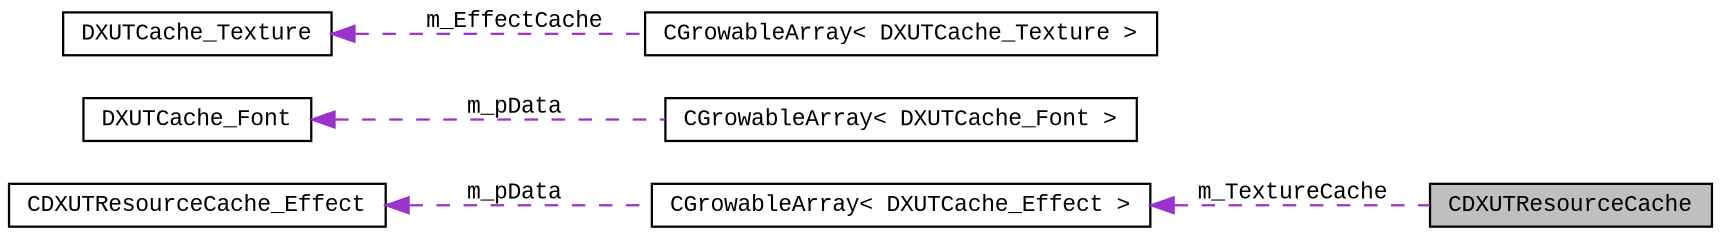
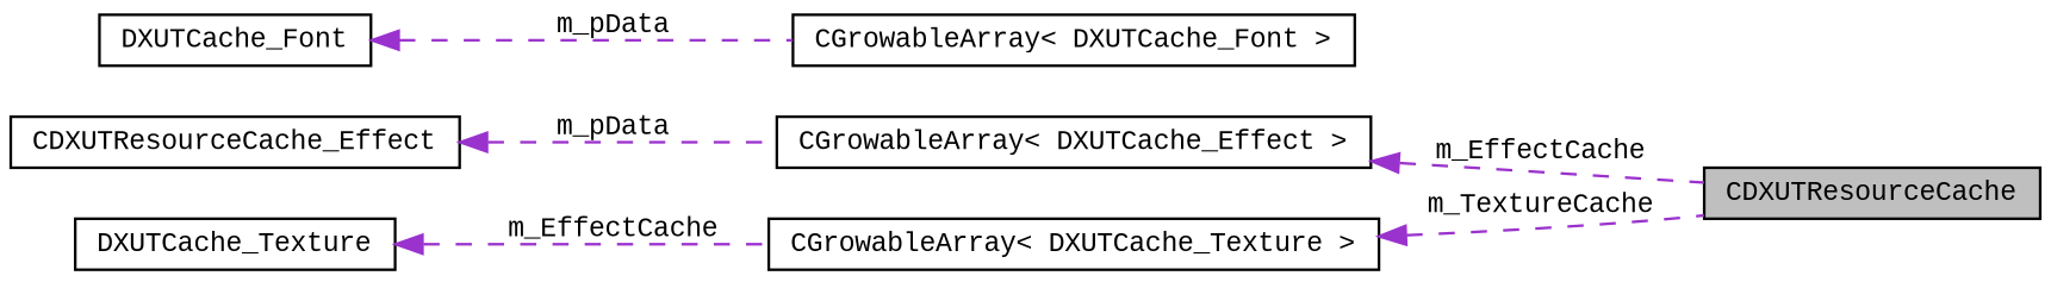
  digraph {
    fontname="Liberation Mono"
    rankdir=LR
    node [color=black fillcolor=white fontname="Liberation Mono" fontsize=10 shape=record style=filled]
    edge [color=darkorchid3 dir=back fontname="Liberation Mono" fontsize=10 labelfontname=FreeSans labelfontsize=10 style=dashed]
    n1 [fillcolor=grey75 fontcolor=black height=0.2 label=CDXUTResourceCache width=0.4]
    n2 [height=0.2 label="CGrowableArray\< DXUTCache_Font \>" width=0.4]
    n3 [height=0.2 label=DXUTCache_Font width=0.4]
    n4 [height=0.2 label="CGrowableArray\< DXUTCache_Effect \>" width=0.4]
    n5 [height=0.2 label=CDXUTResourceCache_Effect width=0.4]
    n6 [height=0.2 label="CGrowableArray\< DXUTCache_Texture \>" width=0.4]
    n7 [height=0.2 label=DXUTCache_Texture width=0.4]
    n3 -> n2 [label=m_pData]
-   n4 -> n1 [label=m_TextureCache]
+   n4 -> n1 [label=m_EffectCache]
    n5 -> n4 [label=m_pData]
+   n6 -> n1 [label=m_TextureCache]
    n7 -> n6 [label=m_EffectCache]
  }
